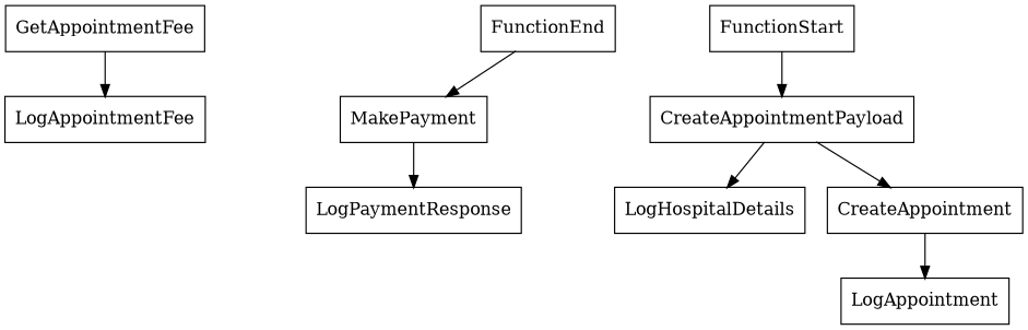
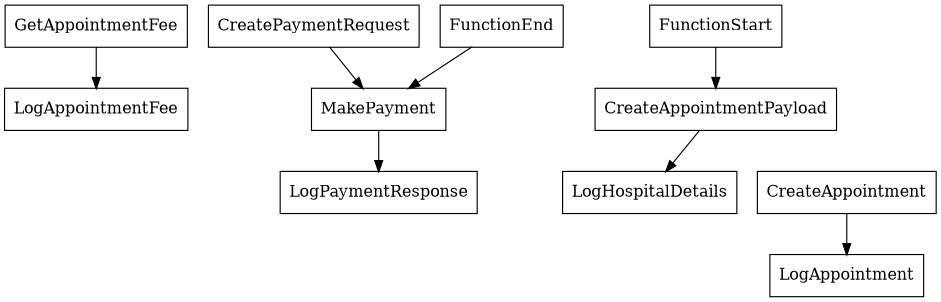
  digraph {
    node [shape=record]
    GetAppointmentFee
    LogAppointmentFee
+   CreatePaymentRequest
    MakePayment
    LogPaymentResponse
    FunctionStart
    CreateAppointmentPayload
    LogHospitalDetails
    CreateAppointment
    LogAppointment
    FunctionEnd
    GetAppointmentFee -> LogAppointmentFee
+   CreatePaymentRequest -> MakePayment
    MakePayment -> LogPaymentResponse
    FunctionStart -> CreateAppointmentPayload
    CreateAppointmentPayload -> LogHospitalDetails
-   CreateAppointmentPayload -> CreateAppointment
    CreateAppointment -> LogAppointment
    FunctionEnd -> MakePayment
  }
